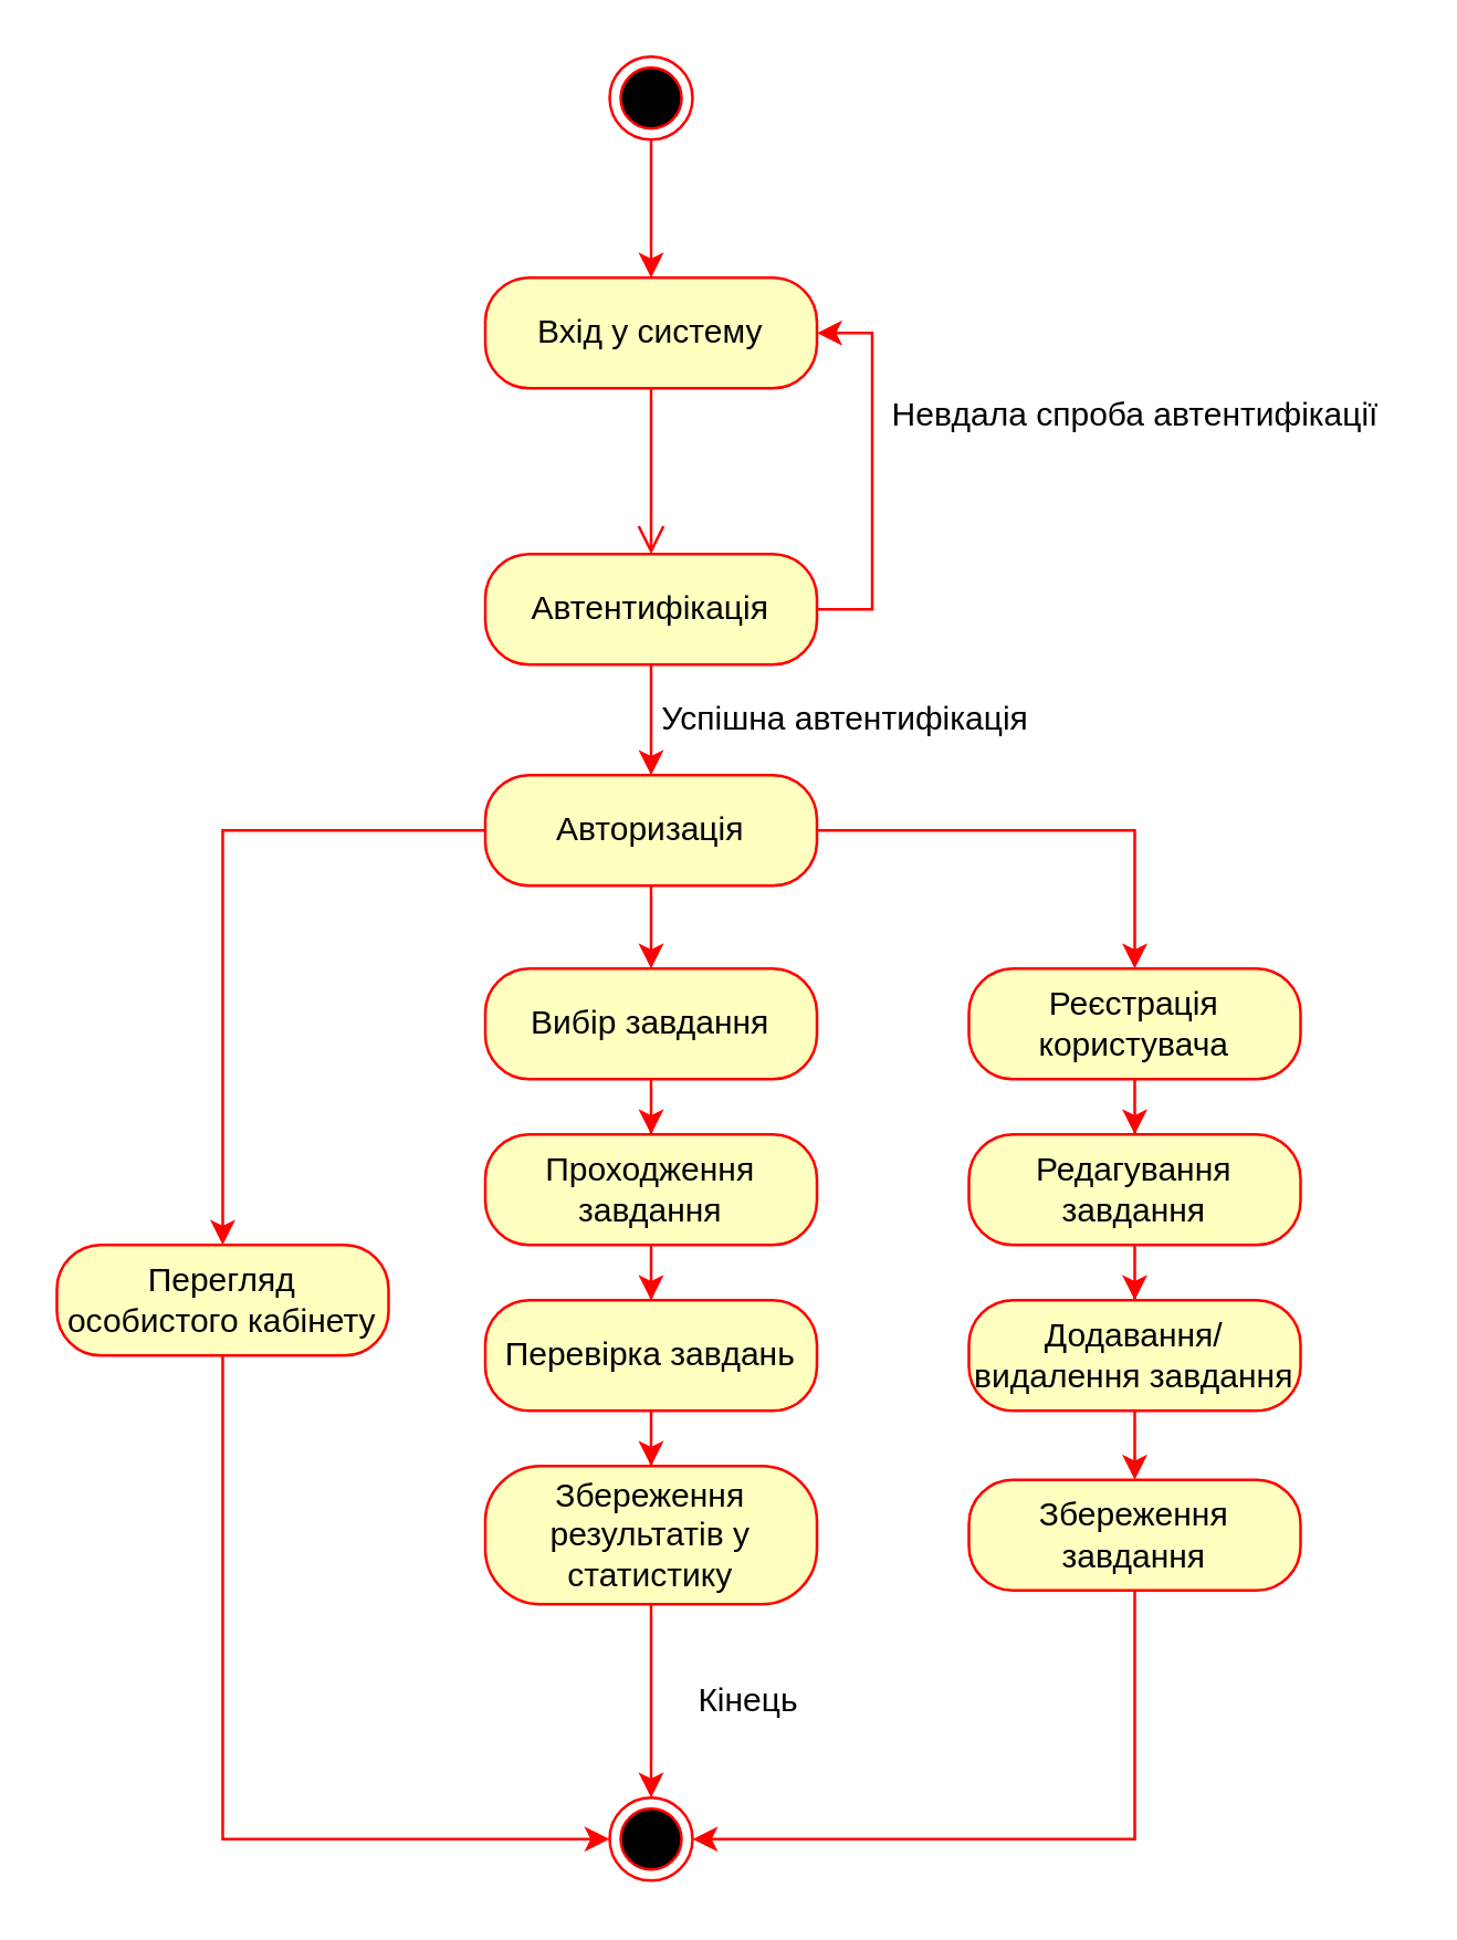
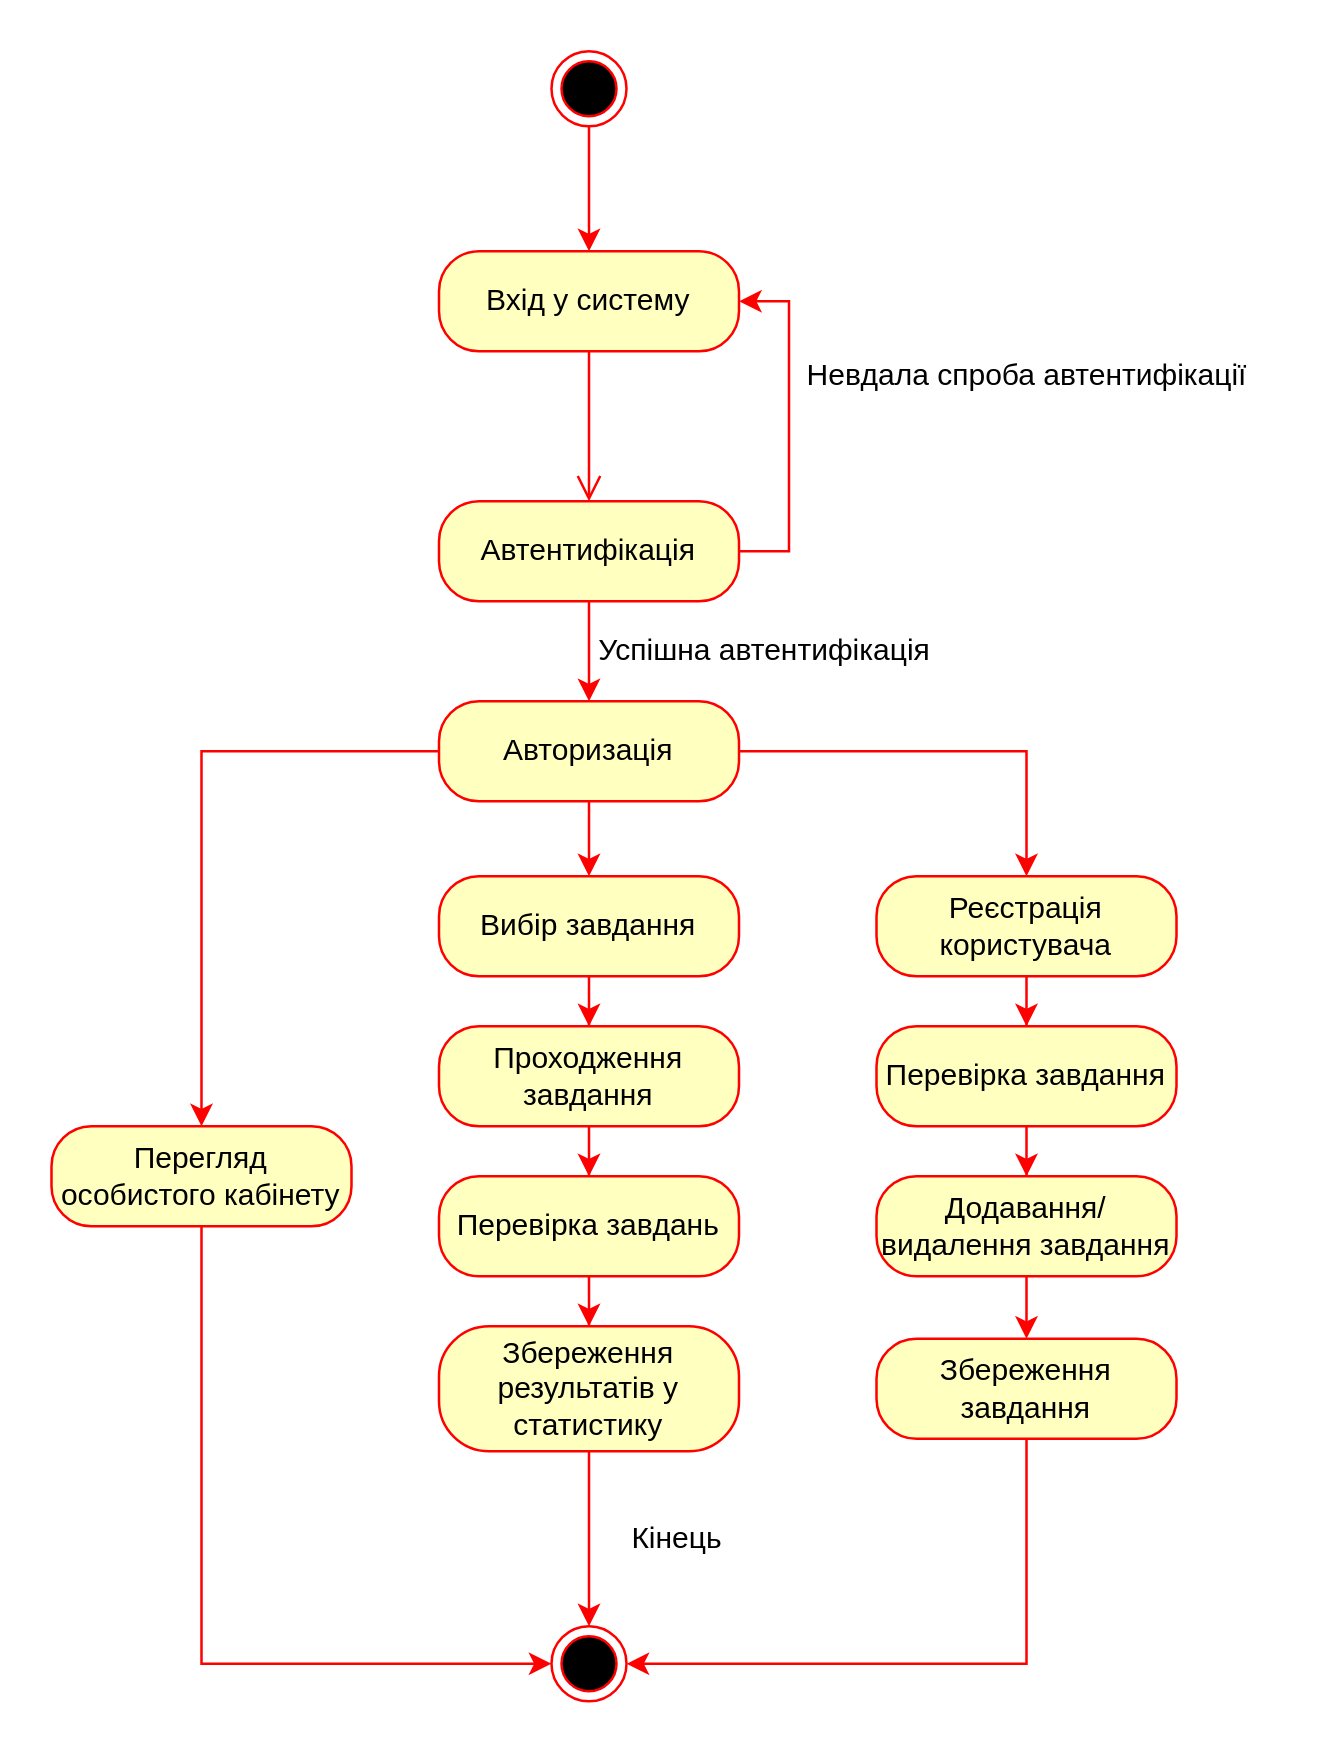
  <mxCell id="0" />
  <mxCell id="1" parent="0" />
  <mxCell id="2" style="edgeStyle=orthogonalEdgeStyle;rounded=0;orthogonalLoop=1;jettySize=auto;html=1;exitX=0.5;exitY=1;exitDx=0;exitDy=0;strokeColor=#FF0000;" parent="1" source="3" target="4" edge="1"><mxGeometry relative="1" as="geometry" /></mxCell>
  <mxCell id="3" value="" style="ellipse;html=1;shape=endState;fillColor=#000000;strokeColor=#ff0000;" parent="1" vertex="1"><mxGeometry x="220" y="20" width="30" height="30" as="geometry" /></mxCell>
  <mxCell id="4" value="Вхід у систему" style="rounded=1;whiteSpace=wrap;html=1;arcSize=40;fontColor=#000000;fillColor=#ffffc0;strokeColor=#ff0000;" parent="1" vertex="1"><mxGeometry x="175" y="100" width="120" height="40" as="geometry" /></mxCell>
  <mxCell id="5" value="" style="edgeStyle=orthogonalEdgeStyle;html=1;verticalAlign=bottom;endArrow=open;endSize=8;strokeColor=#ff0000;rounded=0;" parent="1" source="4" edge="1"><mxGeometry relative="1" as="geometry"><mxPoint x="235" y="200" as="targetPoint" /></mxGeometry></mxCell>
  <mxCell id="6" style="edgeStyle=orthogonalEdgeStyle;rounded=0;orthogonalLoop=1;jettySize=auto;html=1;exitX=1;exitY=0.5;exitDx=0;exitDy=0;entryX=1;entryY=0.5;entryDx=0;entryDy=0;strokeColor=#FF0000;" parent="1" source="8" target="4" edge="1"><mxGeometry relative="1" as="geometry" /></mxCell>
  <mxCell id="7" style="edgeStyle=orthogonalEdgeStyle;rounded=0;orthogonalLoop=1;jettySize=auto;html=1;exitX=0.5;exitY=1;exitDx=0;exitDy=0;entryX=0.5;entryY=0;entryDx=0;entryDy=0;strokeColor=#FF0000;" parent="1" source="8" target="13" edge="1"><mxGeometry relative="1" as="geometry" /></mxCell>
  <mxCell id="8" value="Автентифікація" style="rounded=1;whiteSpace=wrap;html=1;arcSize=40;fontColor=#000000;fillColor=#ffffc0;strokeColor=#ff0000;" parent="1" vertex="1"><mxGeometry x="175" y="200" width="120" height="40" as="geometry" /></mxCell>
  <mxCell id="9" value="Невдала спроба автентифікації" style="text;html=1;align=center;verticalAlign=middle;resizable=0;points=[];autosize=1;strokeColor=none;fillColor=none;" parent="1" vertex="1"><mxGeometry x="315" y="140" width="190" height="20" as="geometry" /></mxCell>
  <mxCell id="10" style="edgeStyle=orthogonalEdgeStyle;rounded=0;orthogonalLoop=1;jettySize=auto;html=1;exitX=0.5;exitY=1;exitDx=0;exitDy=0;entryX=0.5;entryY=0;entryDx=0;entryDy=0;strokeColor=#FF0000;" parent="1" source="13" target="16" edge="1"><mxGeometry relative="1" as="geometry" /></mxCell>
  <mxCell id="11" style="edgeStyle=orthogonalEdgeStyle;rounded=0;orthogonalLoop=1;jettySize=auto;html=1;exitX=1;exitY=0.5;exitDx=0;exitDy=0;strokeColor=#FF0000;" parent="1" source="13" target="18" edge="1"><mxGeometry relative="1" as="geometry" /></mxCell>
  <mxCell id="12" style="edgeStyle=orthogonalEdgeStyle;rounded=0;orthogonalLoop=1;jettySize=auto;html=1;exitX=0;exitY=0.5;exitDx=0;exitDy=0;strokeColor=#FF0000;" parent="1" source="13" target="20" edge="1"><mxGeometry relative="1" as="geometry" /></mxCell>
  <mxCell id="13" value="Авторизація" style="rounded=1;whiteSpace=wrap;html=1;arcSize=40;fontColor=#000000;fillColor=#ffffc0;strokeColor=#ff0000;" parent="1" vertex="1"><mxGeometry x="175" y="280" width="120" height="40" as="geometry" /></mxCell>
  <mxCell id="14" value="Успішна автентифікація" style="text;html=1;align=center;verticalAlign=middle;resizable=0;points=[];autosize=1;strokeColor=none;fillColor=none;" parent="1" vertex="1"><mxGeometry x="230" y="250" width="150" height="20" as="geometry" /></mxCell>
  <mxCell id="15" style="edgeStyle=orthogonalEdgeStyle;rounded=0;orthogonalLoop=1;jettySize=auto;html=1;exitX=0.5;exitY=1;exitDx=0;exitDy=0;strokeColor=#FF0000;" parent="1" source="16" target="22" edge="1"><mxGeometry relative="1" as="geometry" /></mxCell>
  <mxCell id="16" value="Вибір завдання" style="rounded=1;whiteSpace=wrap;html=1;arcSize=40;fontColor=#000000;fillColor=#ffffc0;strokeColor=#ff0000;" parent="1" vertex="1"><mxGeometry x="175" y="350" width="120" height="40" as="geometry" /></mxCell>
  <mxCell id="17" style="edgeStyle=orthogonalEdgeStyle;rounded=0;orthogonalLoop=1;jettySize=auto;html=1;exitX=0.5;exitY=1;exitDx=0;exitDy=0;strokeColor=#FF0000;" parent="1" source="18" target="28" edge="1"><mxGeometry relative="1" as="geometry" /></mxCell>
  <mxCell id="18" value="Реєстрація користувача" style="rounded=1;whiteSpace=wrap;html=1;arcSize=40;fontColor=#000000;fillColor=#ffffc0;strokeColor=#ff0000;" parent="1" vertex="1"><mxGeometry x="350" y="350" width="120" height="40" as="geometry" /></mxCell>
  <mxCell id="19" style="edgeStyle=orthogonalEdgeStyle;rounded=0;orthogonalLoop=1;jettySize=auto;html=1;exitX=0.5;exitY=1;exitDx=0;exitDy=0;entryX=0;entryY=0.5;entryDx=0;entryDy=0;strokeColor=#FF0000;" parent="1" source="20" target="33" edge="1"><mxGeometry relative="1" as="geometry" /></mxCell>
  <mxCell id="20" value="Перегляд особистого кабінету" style="rounded=1;whiteSpace=wrap;html=1;arcSize=40;fontColor=#000000;fillColor=#ffffc0;strokeColor=#ff0000;" parent="1" vertex="1"><mxGeometry x="20" y="450" width="120" height="40" as="geometry" /></mxCell>
  <mxCell id="21" style="edgeStyle=orthogonalEdgeStyle;rounded=0;orthogonalLoop=1;jettySize=auto;html=1;exitX=0.5;exitY=1;exitDx=0;exitDy=0;strokeColor=#FF0000;" parent="1" source="22" target="24" edge="1"><mxGeometry relative="1" as="geometry" /></mxCell>
  <mxCell id="22" value="Проходження завдання" style="rounded=1;whiteSpace=wrap;html=1;arcSize=40;fontColor=#000000;fillColor=#ffffc0;strokeColor=#ff0000;" parent="1" vertex="1"><mxGeometry x="175" y="410" width="120" height="40" as="geometry" /></mxCell>
  <mxCell id="23" style="edgeStyle=orthogonalEdgeStyle;rounded=0;orthogonalLoop=1;jettySize=auto;html=1;exitX=0.5;exitY=1;exitDx=0;exitDy=0;strokeColor=#FF0000;" parent="1" source="24" target="26" edge="1"><mxGeometry relative="1" as="geometry" /></mxCell>
  <mxCell id="24" value="Перевірка завдань" style="rounded=1;whiteSpace=wrap;html=1;arcSize=40;fontColor=#000000;fillColor=#ffffc0;strokeColor=#ff0000;" parent="1" vertex="1"><mxGeometry x="175" y="470" width="120" height="40" as="geometry" /></mxCell>
  <mxCell id="25" style="edgeStyle=orthogonalEdgeStyle;rounded=0;orthogonalLoop=1;jettySize=auto;html=1;exitX=0.5;exitY=1;exitDx=0;exitDy=0;strokeColor=#FF0000;" parent="1" source="26" target="33" edge="1"><mxGeometry relative="1" as="geometry" /></mxCell>
  <mxCell id="26" value="Збереження результатів у статистику" style="rounded=1;whiteSpace=wrap;html=1;arcSize=40;fontColor=#000000;fillColor=#ffffc0;strokeColor=#ff0000;" parent="1" vertex="1"><mxGeometry x="175" y="530" width="120" height="50" as="geometry" /></mxCell>
  <mxCell id="27" style="edgeStyle=orthogonalEdgeStyle;rounded=0;orthogonalLoop=1;jettySize=auto;html=1;exitX=0.5;exitY=1;exitDx=0;exitDy=0;strokeColor=#FF0000;" parent="1" source="28" target="30" edge="1"><mxGeometry relative="1" as="geometry" /></mxCell>
- <mxCell id="28" value="Редагування завдання" style="rounded=1;whiteSpace=wrap;html=1;arcSize=40;fontColor=#000000;fillColor=#ffffc0;strokeColor=#ff0000;" parent="1" vertex="1"><mxGeometry x="350" y="410" width="120" height="40" as="geometry" /></mxCell>
+ <mxCell id="28" value="Перевірка завдання" style="rounded=1;whiteSpace=wrap;html=1;arcSize=40;fontColor=#000000;fillColor=#ffffc0;strokeColor=#ff0000;" parent="1" vertex="1"><mxGeometry x="350" y="410" width="120" height="40" as="geometry" /></mxCell>
  <mxCell id="29" style="edgeStyle=orthogonalEdgeStyle;rounded=0;orthogonalLoop=1;jettySize=auto;html=1;exitX=0.5;exitY=1;exitDx=0;exitDy=0;strokeColor=#FF0000;" parent="1" source="30" target="32" edge="1"><mxGeometry relative="1" as="geometry" /></mxCell>
  <mxCell id="30" value="Додавання/видалення завдання" style="rounded=1;whiteSpace=wrap;html=1;arcSize=40;fontColor=#000000;fillColor=#ffffc0;strokeColor=#ff0000;" parent="1" vertex="1"><mxGeometry x="350" y="470" width="120" height="40" as="geometry" /></mxCell>
  <mxCell id="31" style="edgeStyle=orthogonalEdgeStyle;rounded=0;orthogonalLoop=1;jettySize=auto;html=1;exitX=0.5;exitY=1;exitDx=0;exitDy=0;entryX=1;entryY=0.5;entryDx=0;entryDy=0;strokeColor=#FF0000;" parent="1" source="32" target="33" edge="1"><mxGeometry relative="1" as="geometry" /></mxCell>
  <mxCell id="32" value="Збереження завдання" style="rounded=1;whiteSpace=wrap;html=1;arcSize=40;fontColor=#000000;fillColor=#ffffc0;strokeColor=#ff0000;" parent="1" vertex="1"><mxGeometry x="350" y="535" width="120" height="40" as="geometry" /></mxCell>
  <mxCell id="33" value="" style="ellipse;html=1;shape=endState;fillColor=#000000;strokeColor=#ff0000;" parent="1" vertex="1"><mxGeometry x="220" y="650" width="30" height="30" as="geometry" /></mxCell>
  <mxCell id="34" value="Кінець" style="text;html=1;align=center;verticalAlign=middle;resizable=0;points=[];autosize=1;strokeColor=none;fillColor=none;" parent="1" vertex="1"><mxGeometry x="245" y="605" width="50" height="20" as="geometry" /></mxCell>
